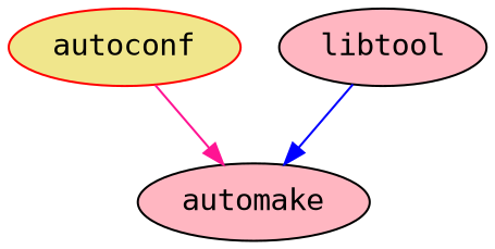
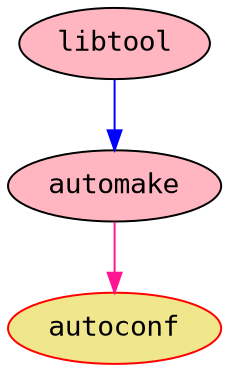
  strict digraph {
    node [color=black fillcolor=lightpink fontname=monospace style=filled]
    autoconf [color=red fillcolor=khaki]
    automake
    libtool
-   autoconf -> automake [color=deeppink]
+   automake -> autoconf [color=deeppink]
    libtool -> automake [color=blue]
  }
